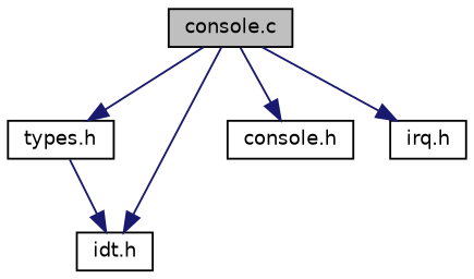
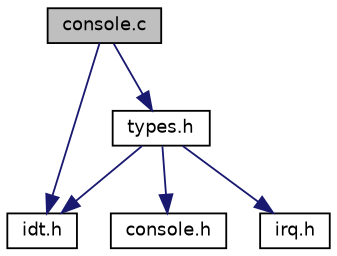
  digraph {
    node [color=black fillcolor=white fontname=Helvetica fontsize=10 shape=record style=filled]
    edge [color=midnightblue fontname=Helvetica fontsize=10 labelfontname=Helvetica labelfontsize=10 style=solid]
    n1 [fillcolor=grey75 fontcolor=black height=0.2 label="console.c" width=0.4]
    n2 [height=0.2 label="types.h" width=0.4]
    n3 [height=0.2 label="idt.h" width=0.4]
    n4 [height=0.2 label="console.h" width=0.4]
    n5 [height=0.2 label="irq.h" width=0.4]
    n1 -> n2
    n1 -> n3
-   n1 -> n4
-   n1 -> n5
+   n2 -> n4
+   n2 -> n5
    n2 -> n3
  }
